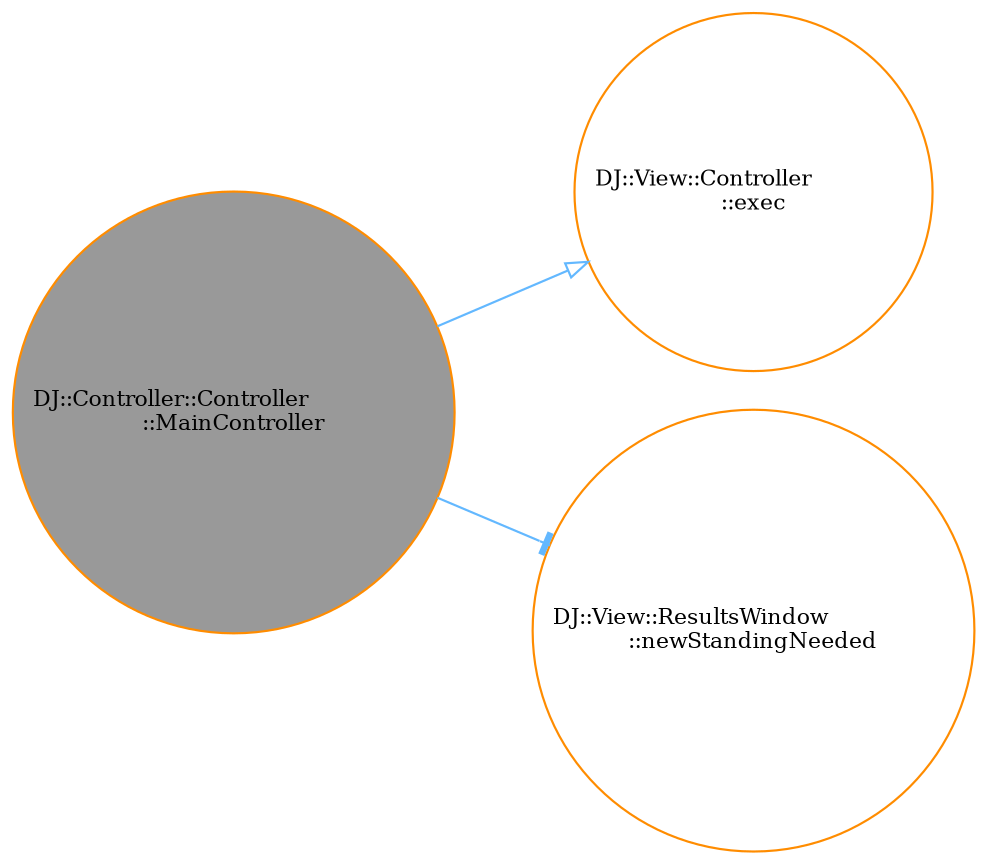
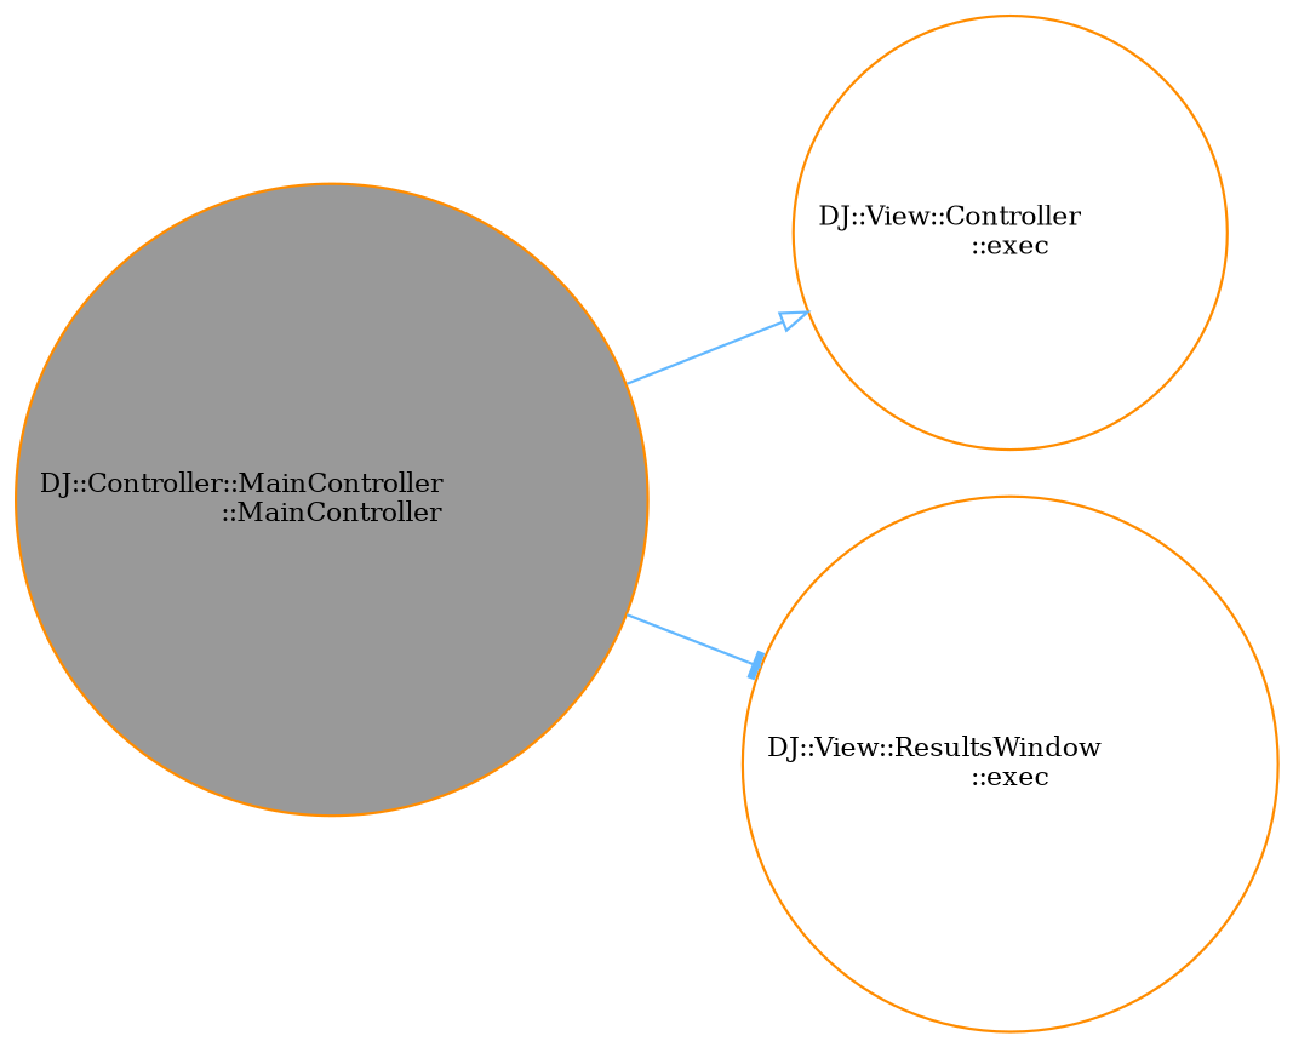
  digraph {
    fontname="DejaVu Serif"
    rankdir=LR
    node [color=darkorange fillcolor=white fontname="DejaVu Serif" fontsize=10 shape=circle style=filled]
    edge [color=steelblue1 fontname="DejaVu Serif" fontsize=10 labelfontname=Helvetica labelfontsize=10 style=solid]
-   n1 [fillcolor=grey60 fontcolor=black height=0.2 label="DJ::Controller::Controller\l::MainController" width=0.4]
+   n1 [fillcolor=grey60 fontcolor=black height=0.2 label="DJ::Controller::MainController\l::MainController" width=0.4]
    n2 [height=0.2 label="DJ::View::Controller\l::exec" width=0.4]
-   n3 [height=0.2 label="DJ::View::ResultsWindow\l::newStandingNeeded" width=0.4]
+   n3 [height=0.2 label="DJ::View::ResultsWindow\l::exec" width=0.4]
    n1 -> n2 [arrowhead=onormal]
    n1 -> n3 [arrowhead=tee]
  }
